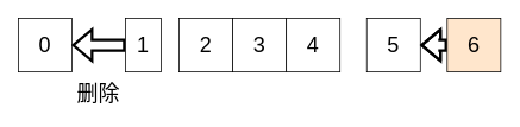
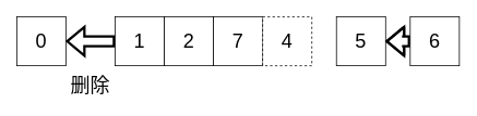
  <mxCell id="0" />
  <mxCell id="1" parent="0" />
  <mxCell id="2" value="0" style="whiteSpace=wrap;html=1;aspect=fixed;fontSize=24;" vertex="1" parent="1"><mxGeometry y="20" width="60" height="60" as="geometry" x="20" /></mxCell>
  <mxCell id="3" style="edgeStyle=orthogonalEdgeStyle;rounded=0;orthogonalLoop=1;jettySize=auto;html=1;entryX=1;entryY=0.5;entryDx=0;entryDy=0;strokeWidth=3;shape=flexArrow;" edge="1" parent="1" source="4" target="2"><mxGeometry relative="1" as="geometry" /></mxCell>
- <mxCell id="4" value="1" style="whiteSpace=wrap;html=1;aspect=fixed;fontSize=24;" vertex="1" parent="1"><mxGeometry x="140" y="20" width="40" height="60" as="geometry" /></mxCell>
+ <mxCell id="4" value="1" style="whiteSpace=wrap;html=1;aspect=fixed;fontSize=24;" vertex="1" parent="1"><mxGeometry x="140" y="20" width="60" height="60" as="geometry" /></mxCell>
  <mxCell id="5" value="2" style="whiteSpace=wrap;html=1;aspect=fixed;fontSize=24;" vertex="1" parent="1"><mxGeometry x="200" y="20" width="60" height="60" as="geometry" /></mxCell>
- <mxCell id="6" value="3" style="whiteSpace=wrap;html=1;aspect=fixed;fontSize=24;" vertex="1" parent="1"><mxGeometry x="260" y="20" width="60" height="60" as="geometry" /></mxCell>
- <mxCell id="7" value="4" style="whiteSpace=wrap;html=1;aspect=fixed;fontSize=24;" vertex="1" parent="1"><mxGeometry x="320" y="20" width="60" height="60" as="geometry" /></mxCell>
+ <mxCell id="6" value="7" style="whiteSpace=wrap;html=1;aspect=fixed;fontSize=24;" vertex="1" parent="1"><mxGeometry x="260" y="20" width="60" height="60" as="geometry" /></mxCell>
+ <mxCell id="7" value="4" style="whiteSpace=wrap;html=1;aspect=fixed;fontSize=24;dashed=1;" vertex="1" parent="1"><mxGeometry x="320" y="20" width="60" height="60" as="geometry" /></mxCell>
  <mxCell id="8" value="5" style="whiteSpace=wrap;html=1;aspect=fixed;fontSize=24;" vertex="1" parent="1"><mxGeometry x="410" y="20" width="60" height="60" as="geometry" /></mxCell>
  <mxCell id="9" style="edgeStyle=orthogonalEdgeStyle;rounded=0;orthogonalLoop=1;jettySize=auto;html=1;shape=flexArrow;strokeWidth=3;exitX=0;exitY=0.5;exitDx=0;exitDy=0;exitPerimeter=0;" edge="1" parent="1" source="10" target="8"><mxGeometry relative="1" as="geometry"><mxPoint x="520" y="50" as="sourcePoint" /></mxGeometry></mxCell>
- <mxCell id="10" value="6" style="whiteSpace=wrap;html=1;aspect=fixed;fontSize=24;fillColor=#ffe6cc;" vertex="1" parent="1"><mxGeometry x="500" y="20" width="60" height="60" as="geometry" /></mxCell>
+ <mxCell id="10" value="6" style="whiteSpace=wrap;html=1;aspect=fixed;fontSize=24;" vertex="1" parent="1"><mxGeometry x="500" y="20" width="60" height="60" as="geometry" /></mxCell>
  <mxCell id="11" value="&lt;font style=&quot;font-size: 24px;&quot;&gt;删除&lt;/font&gt;" style="text;html=1;strokeColor=none;fillColor=none;align=center;verticalAlign=middle;whiteSpace=wrap;rounded=0;" vertex="1" parent="1"><mxGeometry x="80" y="90" width="60" height="30" as="geometry" /></mxCell>
